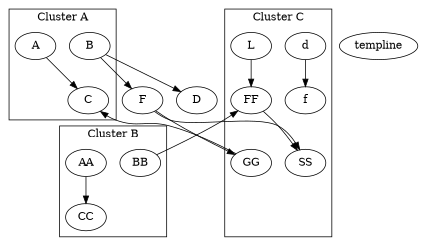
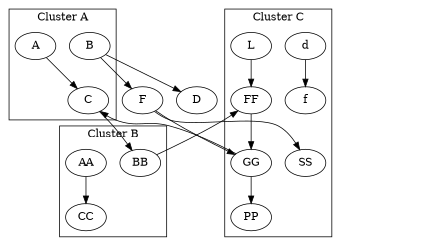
  digraph {
    B
    C
    A
    BB
    CC
    AA
    GG
+   PP
    SS
    d
    f
    L
    FF
    F
    D
-   templine [dir=back]
    subgraph cluster_1 {
      label="Cluster A"
      B
      C
      A
    }
    subgraph cluster_2 {
      label="Cluster B"
      BB
      CC
      AA
    }
    subgraph cluster_3 {
      label="Cluster C"
      GG
+     PP
      SS
      d
      f
      L
      FF
    }
    B -> F
    B -> D
+   C -> BB
    A -> C
    BB -> FF
    AA -> CC
    GG -> C
+   GG -> PP
    d -> f
    L -> FF
-   FF -> SS
+   FF -> GG
    F -> GG
    F -> SS
  }
